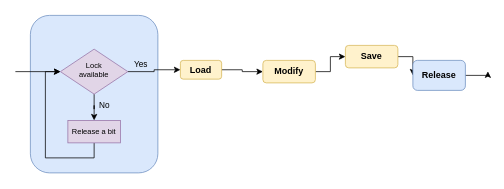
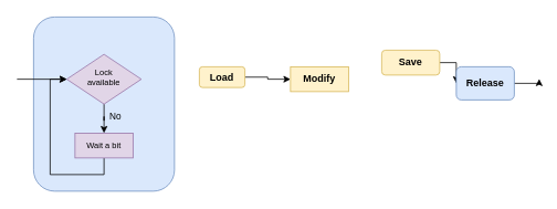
  <mxCell id="0" />
  <mxCell id="1" parent="0" />
  <mxCell id="2" style="edgeStyle=orthogonalEdgeStyle;rounded=0;orthogonalLoop=1;jettySize=auto;html=1;entryX=0;entryY=0.5;entryDx=0;entryDy=0;labelBackgroundColor=none;" parent="1" source="3" target="5" edge="1"><mxGeometry relative="1" as="geometry" /></mxCell>
  <mxCell id="3" value="Load" style="rounded=1;whiteSpace=wrap;html=1;fontStyle=1;fillColor=#fff2cc;strokeColor=#d6b656;" parent="1" vertex="1"><mxGeometry x="240" y="80" width="55" height="25" as="geometry" /></mxCell>
- <mxCell id="4" value="" style="edgeStyle=orthogonalEdgeStyle;rounded=0;orthogonalLoop=1;jettySize=auto;html=1;labelBackgroundColor=none;" parent="1" source="5" target="7" edge="1"><mxGeometry relative="1" as="geometry" /></mxCell>
- <mxCell id="5" value="Modify" style="rounded=1;whiteSpace=wrap;html=1;fontStyle=1;fillColor=#fff2cc;strokeColor=#d6b656;" parent="1" vertex="1"><mxGeometry x="350" y="80" width="70" height="30" as="geometry" /></mxCell>
+ <mxCell id="5" value="Modify" style="whiteSpace=wrap;html=1;fontStyle=1;fillColor=#fff2cc;strokeColor=#d6b656;rounded=0;" parent="1" vertex="1"><mxGeometry x="350" y="80" width="70" height="30" as="geometry" /></mxCell>
  <mxCell id="6" value="" style="edgeStyle=orthogonalEdgeStyle;rounded=0;orthogonalLoop=1;jettySize=auto;html=1;labelBackgroundColor=none;fontSize=10;" parent="1" source="7" target="16" edge="1"><mxGeometry relative="1" as="geometry" /></mxCell>
  <mxCell id="7" value="Save" style="rounded=1;whiteSpace=wrap;html=1;fontStyle=1;fillColor=#fff2cc;strokeColor=#d6b656;" parent="1" vertex="1"><mxGeometry x="460" y="60" width="70" height="30" as="geometry" /></mxCell>
  <mxCell id="8" value="" style="rounded=1;whiteSpace=wrap;html=1;fillColor=#dae8fc;strokeColor=#6c8ebf;" parent="1" vertex="1"><mxGeometry x="40" y="20" width="170" height="210" as="geometry" /></mxCell>
  <mxCell id="9" value="&lt;div&gt;No&lt;/div&gt;" style="edgeStyle=orthogonalEdgeStyle;rounded=0;orthogonalLoop=1;jettySize=auto;html=1;labelBackgroundColor=none;labelPosition=right;verticalLabelPosition=middle;align=left;verticalAlign=middle;spacingLeft=5;spacingBottom=5;" parent="1" source="11" target="13" edge="1"><mxGeometry relative="1" as="geometry" /></mxCell>
- <mxCell id="10" value="Yes" style="edgeStyle=orthogonalEdgeStyle;rounded=0;orthogonalLoop=1;jettySize=auto;html=1;exitX=1;exitY=0.5;exitDx=0;exitDy=0;labelBackgroundColor=none;entryX=0;entryY=0.5;entryDx=0;entryDy=0;labelPosition=center;verticalLabelPosition=top;align=center;verticalAlign=bottom;spacingRight=36;" parent="1" source="11" target="3" edge="1"><mxGeometry relative="1" as="geometry"><mxPoint x="220" y="120" as="targetPoint" /></mxGeometry></mxCell>
  <mxCell id="11" value="&lt;div style=&quot;font-size: 10px;&quot;&gt;Lock&lt;/div&gt;&lt;div style=&quot;font-size: 10px;&quot;&gt;available&lt;br style=&quot;font-size: 10px;&quot;&gt;&lt;/div&gt;" style="rhombus;whiteSpace=wrap;html=1;spacingBottom=5;fontSize=10;strokeColor=#9673a6;fillColor=#e1d5e7;" parent="1" vertex="1"><mxGeometry x="80" y="65" width="90" height="60" as="geometry" /></mxCell>
  <mxCell id="12" style="edgeStyle=orthogonalEdgeStyle;rounded=0;orthogonalLoop=1;jettySize=auto;html=1;exitX=0.5;exitY=1;exitDx=0;exitDy=0;entryX=0;entryY=0.5;entryDx=0;entryDy=0;labelBackgroundColor=none;" parent="1" source="13" target="11" edge="1"><mxGeometry relative="1" as="geometry" /></mxCell>
- <mxCell id="13" value="Release a bit" style="rounded=0;whiteSpace=wrap;html=1;fontSize=10;fillColor=#e1d5e7;strokeColor=#9673a6;" parent="1" vertex="1"><mxGeometry x="90" y="160" width="70" height="30" as="geometry" /></mxCell>
+ <mxCell id="13" value="Wait a bit" style="rounded=0;whiteSpace=wrap;html=1;fontSize=10;fillColor=#e1d5e7;strokeColor=#9673a6;" parent="1" vertex="1"><mxGeometry x="90" y="160" width="70" height="30" as="geometry" /></mxCell>
  <mxCell id="14" value="" style="endArrow=classic;html=1;labelBackgroundColor=none;entryX=0;entryY=0.5;entryDx=0;entryDy=0;" parent="1" target="11" edge="1"><mxGeometry width="50" height="50" relative="1" as="geometry"><mxPoint x="20" y="95" as="sourcePoint" /><mxPoint x="360" y="210" as="targetPoint" /></mxGeometry></mxCell>
  <mxCell id="15" style="edgeStyle=orthogonalEdgeStyle;rounded=0;orthogonalLoop=1;jettySize=auto;html=1;exitX=1;exitY=0.5;exitDx=0;exitDy=0;labelBackgroundColor=none;fontSize=10;" parent="1" source="16" edge="1"><mxGeometry relative="1" as="geometry"><mxPoint x="650" y="94.69" as="targetPoint" /></mxGeometry></mxCell>
  <mxCell id="16" value="Release" style="rounded=1;whiteSpace=wrap;html=1;fontStyle=1;fillColor=#dae8fc;strokeColor=#6c8ebf;" parent="1" vertex="1"><mxGeometry x="550" y="80" width="70" height="40" as="geometry" /></mxCell>
